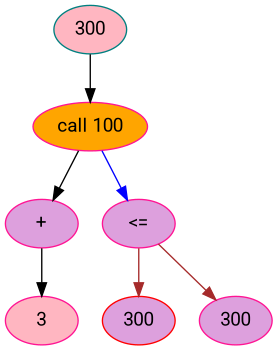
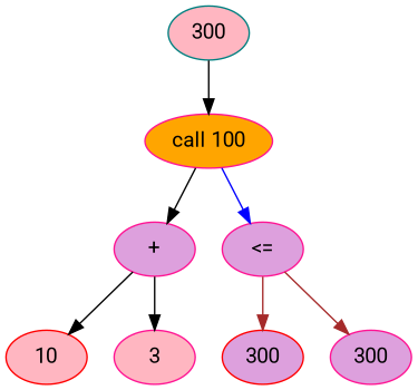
  digraph {
    fontname=Roboto
    node [style=filled fillcolor=plum color=deeppink fontname=Roboto]
    edge [color=black fontname=Roboto]
    n1 [label=300 fillcolor=lightpink color=teal]
    n2 [label="call 100" fillcolor=orange]
    n3 [label="+"]
    n4 [label="<="]
+   n5 [label=10 fillcolor=lightpink color=red]
    n6 [label=3 fillcolor=lightpink]
    n7 [label=300 color=red]
    n8 [label=300]
    n1 -> n2
    n2 -> n3
    n2 -> n4 [color=blue]
+   n3 -> n5
    n3 -> n6
    n4 -> n7 [color=brown]
    n4 -> n8 [color=brown]
  }
